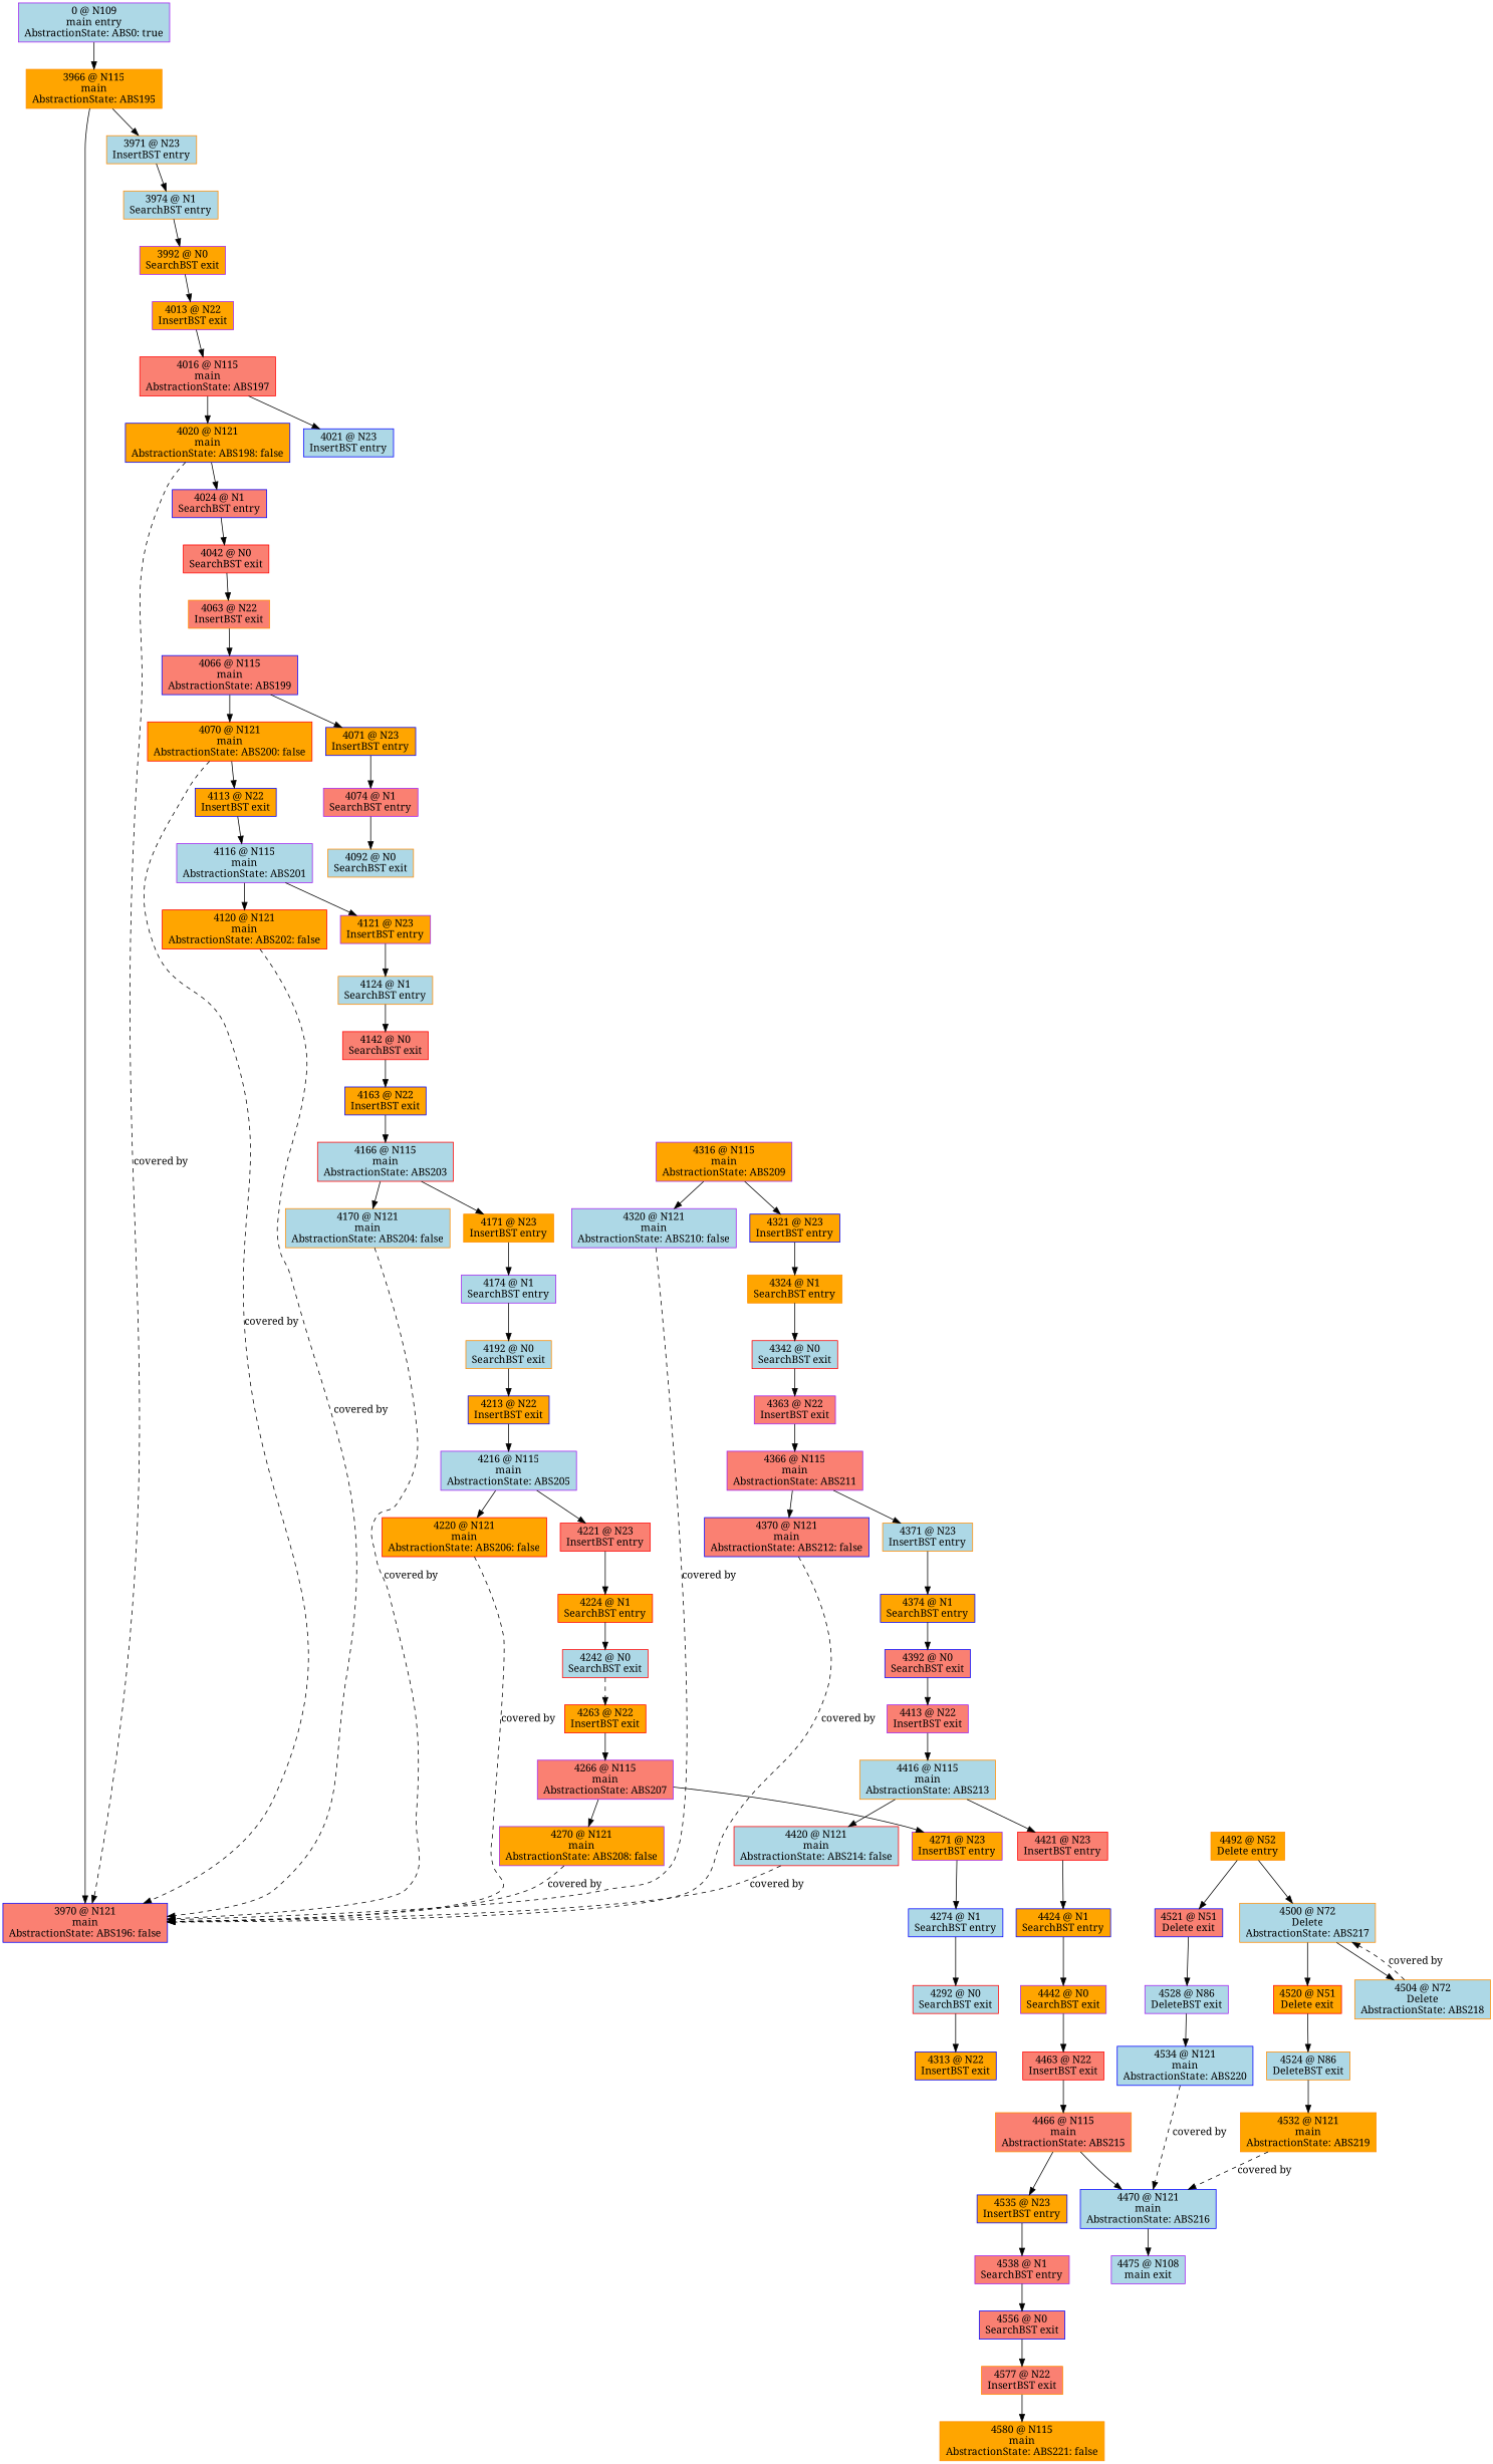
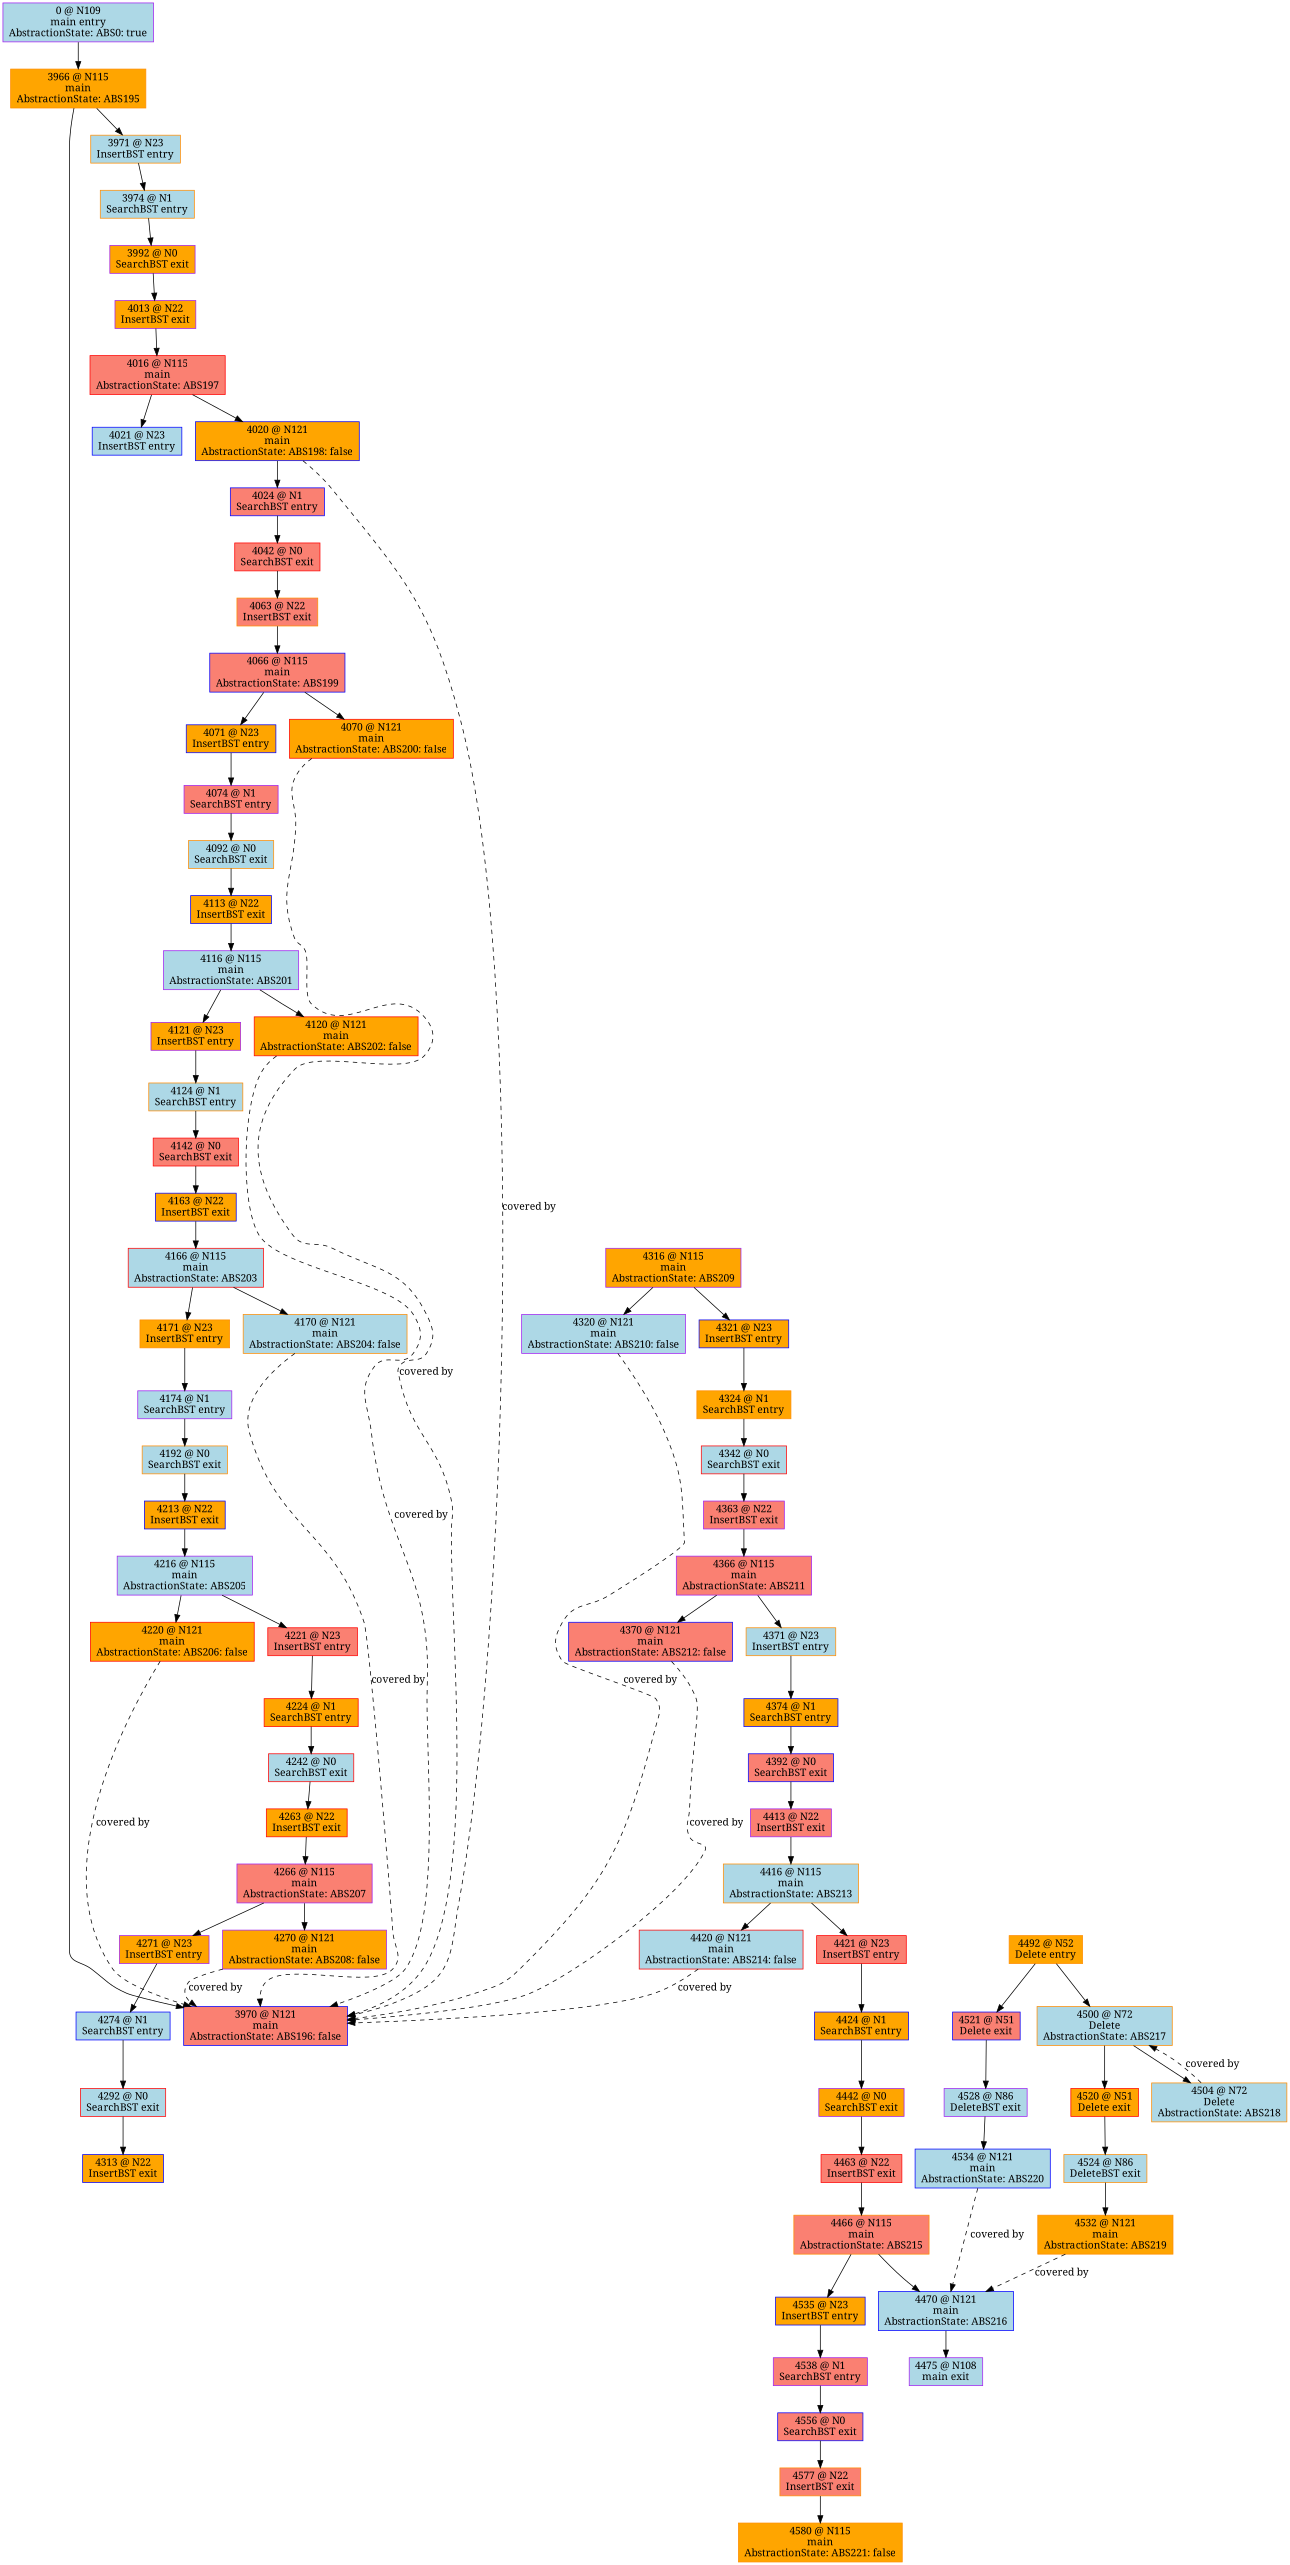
  digraph {
    fontname="Noto Serif"
    node [color=blue fillcolor=orange fontname="Noto Serif" shape=box style=filled]
    edge [fontname="Noto Serif"]
    n1 [color=purple fillcolor=lightblue label="0 @ N109\nmain entry\nAbstractionState: ABS0: true\n"]
    n2 [color=darkorange label="3966 @ N115\nmain\nAbstractionState: ABS195\n"]
    n3 [fillcolor=salmon label="3970 @ N121\nmain\nAbstractionState: ABS196: false\n"]
    n4 [color=darkorange fillcolor=lightblue label="3971 @ N23\nInsertBST entry\n"]
    n5 [color=darkorange fillcolor=lightblue label="3974 @ N1\nSearchBST entry\n"]
    n6 [color=purple label="3992 @ N0\nSearchBST exit\n"]
    n7 [color=purple label="4013 @ N22\nInsertBST exit\n"]
    n8 [color=red fillcolor=salmon label="4016 @ N115\nmain\nAbstractionState: ABS197\n"]
    n9 [label="4020 @ N121\nmain\nAbstractionState: ABS198: false\n"]
    n10 [fillcolor=lightblue label="4021 @ N23\nInsertBST entry\n"]
    n11 [fillcolor=salmon label="4024 @ N1\nSearchBST entry\n"]
    n12 [color=red fillcolor=salmon label="4042 @ N0\nSearchBST exit\n"]
    n13 [color=darkorange fillcolor=salmon label="4063 @ N22\nInsertBST exit\n"]
    n14 [fillcolor=salmon label="4066 @ N115\nmain\nAbstractionState: ABS199\n"]
    n15 [label="4071 @ N23\nInsertBST entry\n"]
    n16 [color=red label="4070 @ N121\nmain\nAbstractionState: ABS200: false\n"]
    n17 [color=purple fillcolor=salmon label="4074 @ N1\nSearchBST entry\n"]
    n18 [color=darkorange fillcolor=lightblue label="4092 @ N0\nSearchBST exit\n"]
    n19 [label="4113 @ N22\nInsertBST exit\n"]
    n20 [color=purple fillcolor=lightblue label="4116 @ N115\nmain\nAbstractionState: ABS201\n"]
    n21 [color=purple label="4121 @ N23\nInsertBST entry\n"]
    n22 [color=red label="4120 @ N121\nmain\nAbstractionState: ABS202: false\n"]
    n23 [color=darkorange fillcolor=lightblue label="4124 @ N1\nSearchBST entry\n"]
    n24 [color=red fillcolor=salmon label="4142 @ N0\nSearchBST exit\n"]
    n25 [label="4163 @ N22\nInsertBST exit\n"]
    n26 [color=red fillcolor=lightblue label="4166 @ N115\nmain\nAbstractionState: ABS203\n"]
    n27 [color=darkorange fillcolor=lightblue label="4170 @ N121\nmain\nAbstractionState: ABS204: false\n"]
    n28 [color=darkorange label="4171 @ N23\nInsertBST entry\n"]
    n29 [color=purple fillcolor=lightblue label="4174 @ N1\nSearchBST entry\n"]
    n30 [color=darkorange fillcolor=lightblue label="4192 @ N0\nSearchBST exit\n"]
    n31 [label="4213 @ N22\nInsertBST exit\n"]
    n32 [color=purple fillcolor=lightblue label="4216 @ N115\nmain\nAbstractionState: ABS205\n"]
    n33 [color=red fillcolor=salmon label="4221 @ N23\nInsertBST entry\n"]
    n34 [color=red label="4220 @ N121\nmain\nAbstractionState: ABS206: false\n"]
    n35 [color=red label="4224 @ N1\nSearchBST entry\n"]
    n36 [color=red fillcolor=lightblue label="4242 @ N0\nSearchBST exit\n"]
    n37 [color=red label="4263 @ N22\nInsertBST exit\n"]
    n38 [color=purple fillcolor=salmon label="4266 @ N115\nmain\nAbstractionState: ABS207\n"]
    n39 [color=purple label="4271 @ N23\nInsertBST entry\n"]
    n40 [color=purple label="4270 @ N121\nmain\nAbstractionState: ABS208: false\n"]
    n41 [fillcolor=lightblue label="4274 @ N1\nSearchBST entry\n"]
    n42 [color=red fillcolor=lightblue label="4292 @ N0\nSearchBST exit\n"]
    n43 [label="4313 @ N22\nInsertBST exit\n"]
    n44 [color=purple label="4316 @ N115\nmain\nAbstractionState: ABS209\n"]
    n45 [label="4321 @ N23\nInsertBST entry\n"]
    n46 [color=purple fillcolor=lightblue label="4320 @ N121\nmain\nAbstractionState: ABS210: false\n"]
    n47 [color=darkorange label="4324 @ N1\nSearchBST entry\n"]
    n48 [color=red fillcolor=lightblue label="4342 @ N0\nSearchBST exit\n"]
    n49 [color=purple fillcolor=salmon label="4363 @ N22\nInsertBST exit\n"]
    n50 [color=purple fillcolor=salmon label="4366 @ N115\nmain\nAbstractionState: ABS211\n"]
    n51 [color=darkorange fillcolor=lightblue label="4371 @ N23\nInsertBST entry\n"]
    n52 [fillcolor=salmon label="4370 @ N121\nmain\nAbstractionState: ABS212: false\n"]
    n53 [label="4374 @ N1\nSearchBST entry\n"]
    n54 [fillcolor=salmon label="4392 @ N0\nSearchBST exit\n"]
    n55 [color=purple fillcolor=salmon label="4413 @ N22\nInsertBST exit\n"]
    n56 [color=darkorange fillcolor=lightblue label="4416 @ N115\nmain\nAbstractionState: ABS213\n"]
    n57 [color=red fillcolor=salmon label="4421 @ N23\nInsertBST entry\n"]
    n58 [color=red fillcolor=lightblue label="4420 @ N121\nmain\nAbstractionState: ABS214: false\n"]
    n59 [label="4424 @ N1\nSearchBST entry\n"]
    n60 [color=purple label="4442 @ N0\nSearchBST exit\n"]
    n61 [color=red fillcolor=salmon label="4463 @ N22\nInsertBST exit\n"]
    n62 [color=darkorange fillcolor=salmon label="4466 @ N115\nmain\nAbstractionState: ABS215\n"]
    n63 [label="4535 @ N23\nInsertBST entry\n"]
    n64 [fillcolor=lightblue label="4470 @ N121\nmain\nAbstractionState: ABS216\n"]
    n65 [color=purple fillcolor=salmon label="4538 @ N1\nSearchBST entry\n"]
    n66 [color=purple fillcolor=lightblue label="4475 @ N108\nmain exit\n"]
    n67 [fillcolor=salmon label="4556 @ N0\nSearchBST exit\n"]
    n68 [color=darkorange fillcolor=salmon label="4577 @ N22\nInsertBST exit\n"]
    n69 [color=darkorange label="4580 @ N115\nmain\nAbstractionState: ABS221: false\n"]
    n70 [color=purple fillcolor=lightblue label="4528 @ N86\nDeleteBST exit\n"]
    n71 [fillcolor=lightblue label="4534 @ N121\nmain\nAbstractionState: ABS220\n"]
    n72 [color=darkorange label="4492 @ N52\nDelete entry\n"]
    n73 [color=darkorange fillcolor=lightblue label="4500 @ N72\nDelete\nAbstractionState: ABS217\n"]
    n74 [fillcolor=salmon label="4521 @ N51\nDelete exit\n"]
    n75 [color=red label="4520 @ N51\nDelete exit\n"]
    n76 [color=darkorange fillcolor=lightblue label="4504 @ N72\nDelete\nAbstractionState: ABS218\n"]
    n77 [color=darkorange fillcolor=lightblue label="4524 @ N86\nDeleteBST exit\n"]
    n78 [color=darkorange label="4532 @ N121\nmain\nAbstractionState: ABS219\n"]
    n1 -> n2
    n2 -> n3
    n2 -> n4
    n4 -> n5
    n5 -> n6
    n6 -> n7
    n7 -> n8
    n8 -> n9
    n8 -> n10
    n9 -> n3 [label="covered by" style=dashed weight=0]
    n9 -> n11
    n11 -> n12
    n12 -> n13
    n13 -> n14
    n14 -> n15
    n14 -> n16
    n15 -> n17
    n16 -> n3 [label="covered by" style=dashed weight=0]
    n17 -> n18
-   n16 -> n19
+   n18 -> n19
    n19 -> n20
    n20 -> n21
    n20 -> n22
    n21 -> n23
    n22 -> n3 [label="covered by" style=dashed weight=0]
    n23 -> n24
    n24 -> n25
    n25 -> n26
    n26 -> n27
    n26 -> n28
    n27 -> n3 [label="covered by" style=dashed weight=0]
    n28 -> n29
    n29 -> n30
    n30 -> n31
    n31 -> n32
    n32 -> n33
    n32 -> n34
    n33 -> n35
    n34 -> n3 [label="covered by" style=dashed weight=0]
    n35 -> n36
-   n36 -> n37 [style=dashed]
+   n36 -> n37
    n37 -> n38
    n38 -> n39
    n38 -> n40
    n39 -> n41
    n40 -> n3 [label="covered by" style=dashed weight=0]
    n41 -> n42
    n42 -> n43
    n44 -> n45
    n44 -> n46
    n45 -> n47
    n46 -> n3 [label="covered by" style=dashed weight=0]
    n47 -> n48
    n48 -> n49
    n49 -> n50
    n50 -> n51
    n50 -> n52
    n51 -> n53
    n52 -> n3 [label="covered by" style=dashed weight=0]
    n53 -> n54
    n54 -> n55
    n55 -> n56
    n56 -> n57
    n56 -> n58
    n57 -> n59
    n58 -> n3 [label="covered by" style=dashed weight=0]
    n59 -> n60
    n60 -> n61
    n61 -> n62
    n62 -> n63
    n62 -> n64
    n63 -> n65
    n64 -> n66
    n65 -> n67
    n67 -> n68
    n68 -> n69
    n70 -> n71
    n71 -> n64 [label="covered by" style=dashed weight=0]
    n72 -> n73
    n72 -> n74
    n73 -> n75
    n73 -> n76
    n74 -> n70
    n75 -> n77
    n76 -> n73 [label="covered by" style=dashed weight=0]
    n77 -> n78
    n78 -> n64 [label="covered by" style=dashed weight=0]
  }
